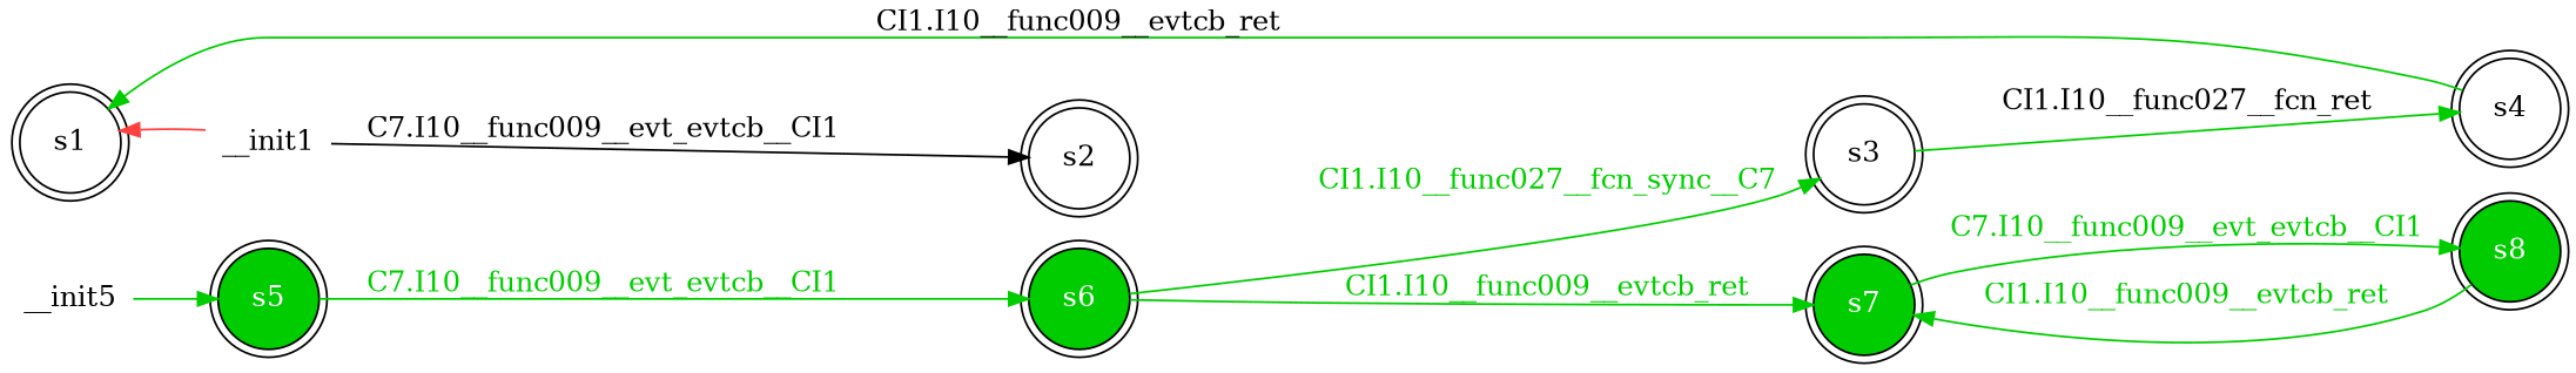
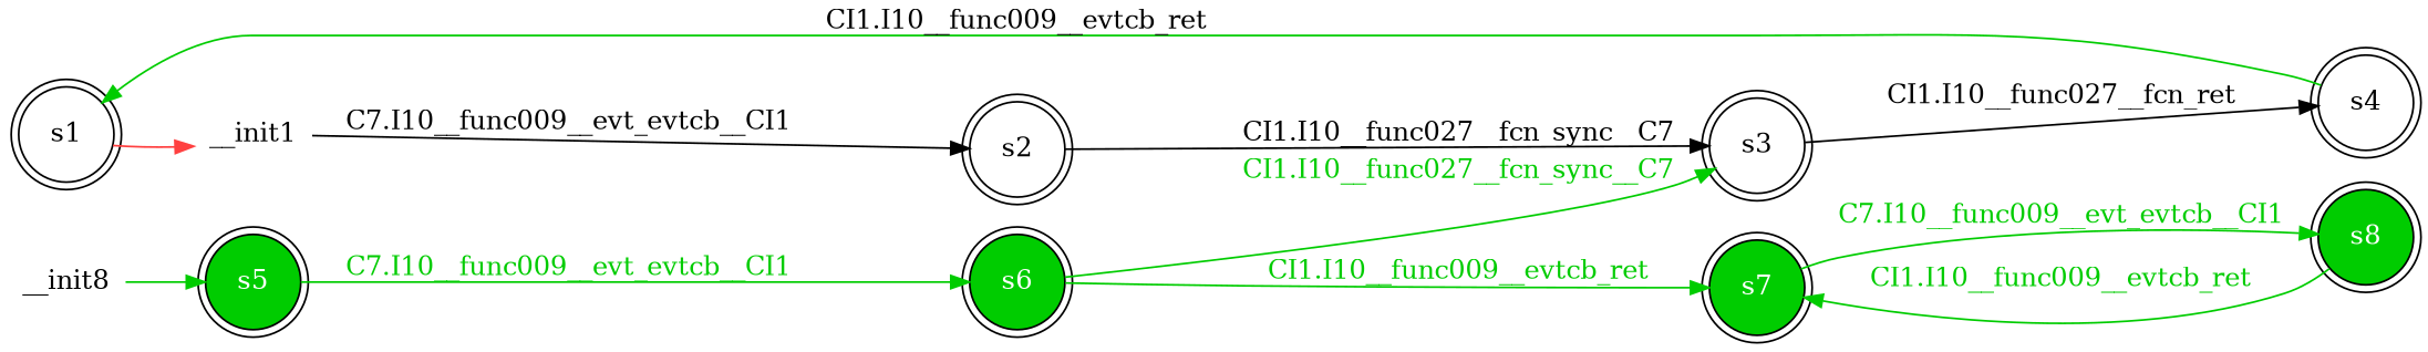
  digraph {
    rankdir=LR
    node [shape=doublecircle]
    edge [color="#00cc00"]
    n1 [label=<s1>]
    n2 [label=<s2>]
    n3 [label=<s3>]
    n4 [fillcolor="#00cc00" fontcolor="#ffffff" label=<s5> style=filled]
    n5 [fillcolor="#00cc00" fontcolor="#ffffff" label=<s6> style=filled]
    n6 [fillcolor="#00cc00" fontcolor="#ffffff" label=<s7> style=filled]
    n7 [label=<s4>]
    n8 [fillcolor="#00cc00" fontcolor="#ffffff" label=<s8> style=filled]
    __init1 [shape=none]
-   __init5 [shape=none]
-   n3 -> n7 [label=<<font color="#000000">CI1.I10__func027__fcn_ret</font>>]
+   __init5 [shape=none label=__init8]
+   n2 -> n3 [label=<<font color="#000000">CI1.I10__func027__fcn_sync__C7</font>> color=""]
+   n3 -> n7 [label=<<font color="#000000">CI1.I10__func027__fcn_ret</font>> color=""]
    n4 -> n5 [label=<<font color="#00cc00">C7.I10__func009__evt_evtcb__CI1</font>>]
    n5 -> n3 [label=<<font color="#00cc00">CI1.I10__func027__fcn_sync__C7</font>>]
    n5 -> n6 [label=<<font color="#00cc00">CI1.I10__func009__evtcb_ret</font>>]
    n6 -> n8 [label=<<font color="#00cc00">C7.I10__func009__evt_evtcb__CI1</font>>]
    n7 -> n1 [label=<<font color="#000000">CI1.I10__func009__evtcb_ret</font>>]
    n8 -> n6 [label=<<font color="#00cc00">CI1.I10__func009__evtcb_ret</font>>]
-   __init1 -> n1 [color="#ff4040"]
+   n1 -> __init1 [color="#ff4040"]
    __init1 -> n2 [label=<<font color="#000000">C7.I10__func009__evt_evtcb__CI1</font>> color=""]
    __init5 -> n4
  }
